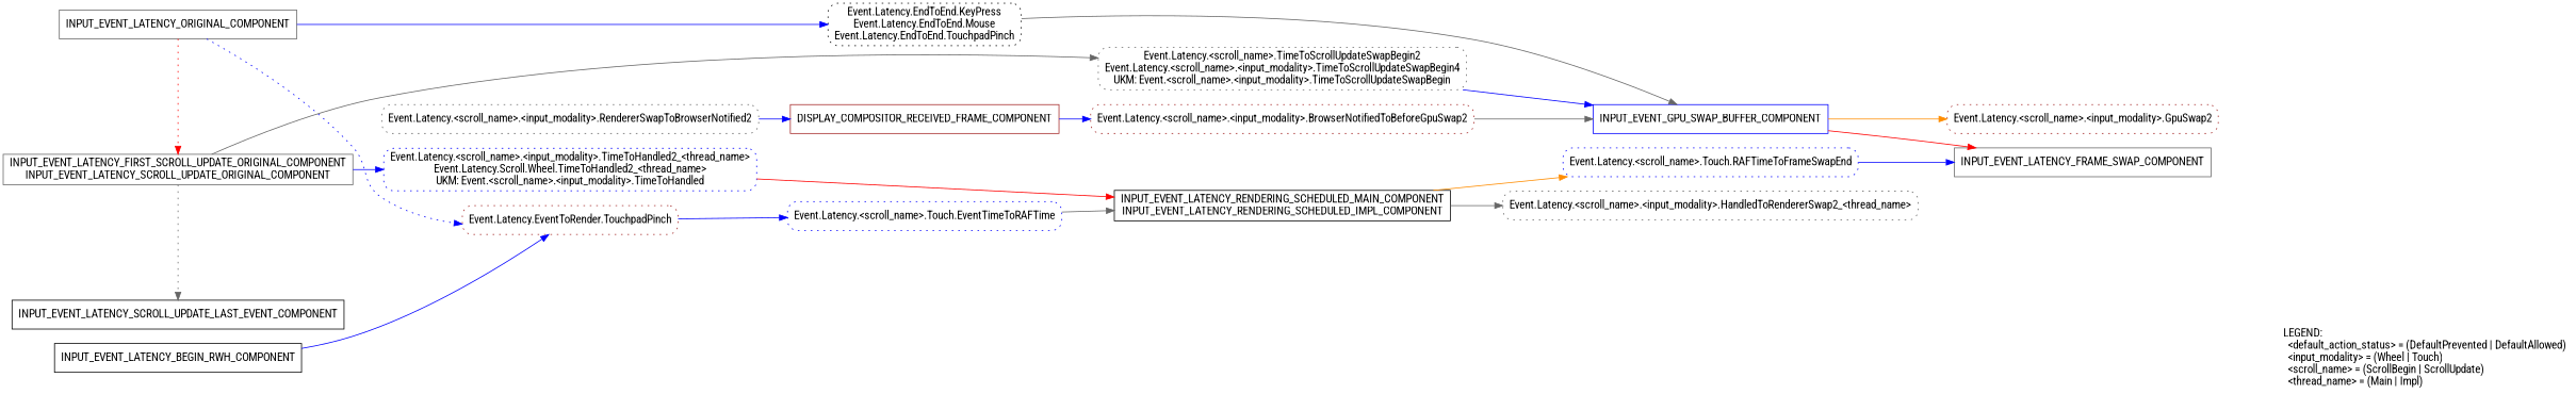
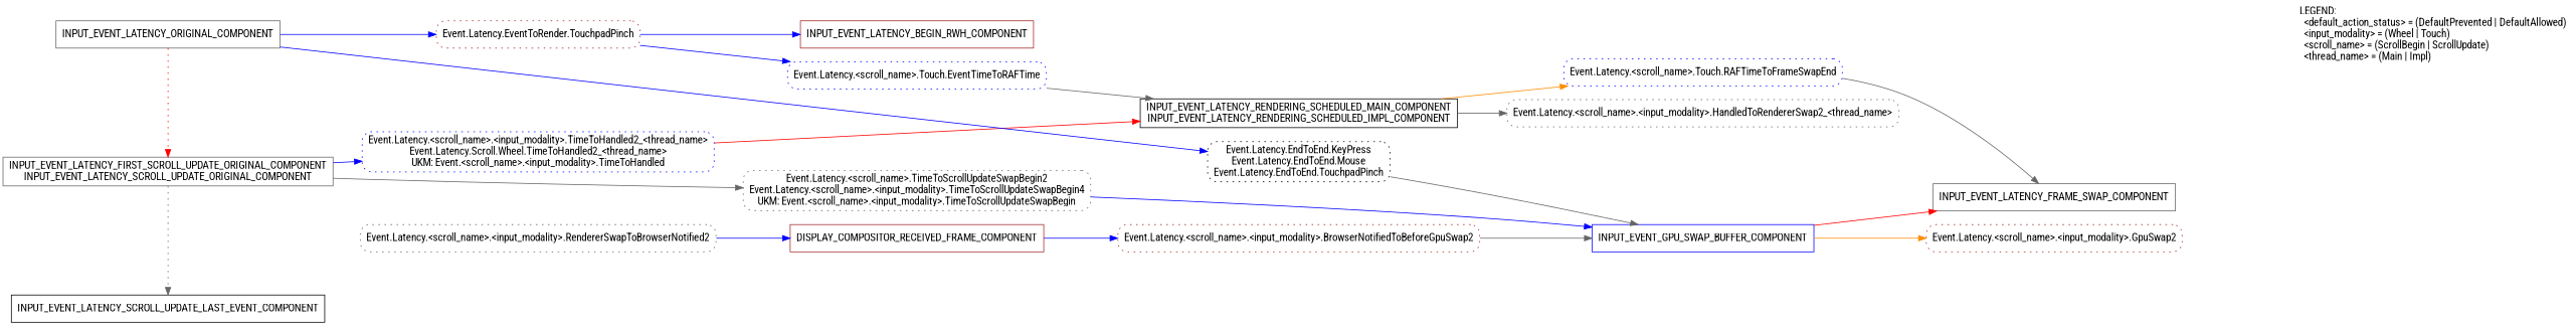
  digraph {
    fontname="Roboto Condensed"
    rankdir=LR
    node [color=gray40 fontname="Roboto Condensed" shape=box style="dotted,rounded"]
    edge [color=blue fontname="Roboto Condensed"]
    "Event.Latency.EventToRender.TouchpadPinch" [color=brown]
    n2 [color=black label="Event.Latency.EndToEnd.KeyPress\nEvent.Latency.EndToEnd.Mouse\nEvent.Latency.EndToEnd.TouchpadPinch\n"]
    n3 [label="Event.Latency.<scroll_name>.TimeToScrollUpdateSwapBegin2\nEvent.Latency.<scroll_name>.<input_modality>.TimeToScrollUpdateSwapBegin4\nUKM: Event.<scroll_name>.<input_modality>.TimeToScrollUpdateSwapBegin\n"]
    n4 [color=blue label="Event.Latency.<scroll_name>.<input_modality>.TimeToHandled2_<thread_name>\nEvent.Latency.Scroll.Wheel.TimeToHandled2_<thread_name>\nUKM: Event.<scroll_name>.<input_modality>.TimeToHandled\n"]
    "Event.Latency.<scroll_name>.<input_modality>.HandledToRendererSwap2_<thread_name>"
    "Event.Latency.<scroll_name>.<input_modality>.RendererSwapToBrowserNotified2"
    "Event.Latency.<scroll_name>.<input_modality>.BrowserNotifiedToBeforeGpuSwap2" [color=brown]
    "Event.Latency.<scroll_name>.Touch.EventTimeToRAFTime" [color=blue]
    "Event.Latency.<scroll_name>.Touch.RAFTimeToFrameSwapEnd" [color=blue]
    "Event.Latency.<scroll_name>.<input_modality>.GpuSwap2" [color=brown]
    n11 [label="INPUT_EVENT_LATENCY_FIRST_SCROLL_UPDATE_ORIGINAL_COMPONENT\nINPUT_EVENT_LATENCY_SCROLL_UPDATE_ORIGINAL_COMPONENT" style=""]
    INPUT_EVENT_LATENCY_SCROLL_UPDATE_LAST_EVENT_COMPONENT [color=black style=""]
    INPUT_EVENT_LATENCY_ORIGINAL_COMPONENT [style=""]
-   INPUT_EVENT_LATENCY_BEGIN_RWH_COMPONENT [color=black style=""]
+   INPUT_EVENT_LATENCY_BEGIN_RWH_COMPONENT [color=brown style=""]
    INPUT_EVENT_GPU_SWAP_BUFFER_COMPONENT [color=blue style=""]
    n16 [color=black label="INPUT_EVENT_LATENCY_RENDERING_SCHEDULED_MAIN_COMPONENT\nINPUT_EVENT_LATENCY_RENDERING_SCHEDULED_IMPL_COMPONENT" style=""]
    DISPLAY_COMPOSITOR_RECEIVED_FRAME_COMPONENT [color=brown style=""]
    INPUT_EVENT_LATENCY_FRAME_SWAP_COMPONENT [style=""]
    n19 [color=brown label="LEGEND:\l  <default_action_status> = (DefaultPrevented | DefaultAllowed)\l  <input_modality> = (Wheel | Touch)\l  <scroll_name> = (ScrollBegin | ScrollUpdate)\l  <thread_name> = (Main | Impl)\l" shape=plaintext style=""]
    subgraph sub_1 {
      "Event.Latency.EventToRender.TouchpadPinch"
      n2
      n3
      n4
      "Event.Latency.<scroll_name>.<input_modality>.HandledToRendererSwap2_<thread_name>"
      "Event.Latency.<scroll_name>.<input_modality>.RendererSwapToBrowserNotified2"
      "Event.Latency.<scroll_name>.<input_modality>.BrowserNotifiedToBeforeGpuSwap2"
      "Event.Latency.<scroll_name>.Touch.EventTimeToRAFTime"
      "Event.Latency.<scroll_name>.Touch.RAFTimeToFrameSwapEnd"
      "Event.Latency.<scroll_name>.<input_modality>.GpuSwap2"
    }
    subgraph sub_2 {
      rank=same
      n11
      INPUT_EVENT_LATENCY_SCROLL_UPDATE_LAST_EVENT_COMPONENT
      INPUT_EVENT_LATENCY_ORIGINAL_COMPONENT
    }
    "Event.Latency.EventToRender.TouchpadPinch" -> "Event.Latency.<scroll_name>.Touch.EventTimeToRAFTime"
-   INPUT_EVENT_LATENCY_BEGIN_RWH_COMPONENT -> "Event.Latency.EventToRender.TouchpadPinch" [weight=3]
+   "Event.Latency.EventToRender.TouchpadPinch" -> INPUT_EVENT_LATENCY_BEGIN_RWH_COMPONENT [weight=3]
    n2 -> INPUT_EVENT_GPU_SWAP_BUFFER_COMPONENT [color=gray40]
    n3 -> INPUT_EVENT_GPU_SWAP_BUFFER_COMPONENT
    n4 -> n16 [color=red]
    "Event.Latency.<scroll_name>.<input_modality>.RendererSwapToBrowserNotified2" -> DISPLAY_COMPOSITOR_RECEIVED_FRAME_COMPONENT [weight=4]
    "Event.Latency.<scroll_name>.<input_modality>.BrowserNotifiedToBeforeGpuSwap2" -> INPUT_EVENT_GPU_SWAP_BUFFER_COMPONENT [color=gray40 weight=4]
    "Event.Latency.<scroll_name>.Touch.EventTimeToRAFTime" -> n16 [color=gray40]
-   "Event.Latency.<scroll_name>.Touch.RAFTimeToFrameSwapEnd" -> INPUT_EVENT_LATENCY_FRAME_SWAP_COMPONENT
+   "Event.Latency.<scroll_name>.Touch.RAFTimeToFrameSwapEnd" -> INPUT_EVENT_LATENCY_FRAME_SWAP_COMPONENT [color=gray40]
    n11 -> n3 [color=gray40]
    n11 -> n4
    n11 -> INPUT_EVENT_LATENCY_SCROLL_UPDATE_LAST_EVENT_COMPONENT [color=gray40 minlen=8 style=dotted]
-   INPUT_EVENT_LATENCY_ORIGINAL_COMPONENT -> "Event.Latency.EventToRender.TouchpadPinch" [weight=3 style=dotted]
+   INPUT_EVENT_LATENCY_ORIGINAL_COMPONENT -> "Event.Latency.EventToRender.TouchpadPinch" [weight=3]
    INPUT_EVENT_LATENCY_ORIGINAL_COMPONENT -> n2
    INPUT_EVENT_LATENCY_ORIGINAL_COMPONENT -> n11 [color=red minlen=8 style=dotted]
    INPUT_EVENT_LATENCY_BEGIN_RWH_COMPONENT -> n19 [minlen=7 style=invis color=""]
    INPUT_EVENT_GPU_SWAP_BUFFER_COMPONENT -> "Event.Latency.<scroll_name>.<input_modality>.GpuSwap2" [color=darkorange weight=4]
    INPUT_EVENT_GPU_SWAP_BUFFER_COMPONENT -> INPUT_EVENT_LATENCY_FRAME_SWAP_COMPONENT [color=red weight=4]
    n16 -> "Event.Latency.<scroll_name>.<input_modality>.HandledToRendererSwap2_<thread_name>" [color=gray40 weight=4]
    n16 -> "Event.Latency.<scroll_name>.Touch.RAFTimeToFrameSwapEnd" [color=darkorange]
    DISPLAY_COMPOSITOR_RECEIVED_FRAME_COMPONENT -> "Event.Latency.<scroll_name>.<input_modality>.BrowserNotifiedToBeforeGpuSwap2" [weight=4]
  }
